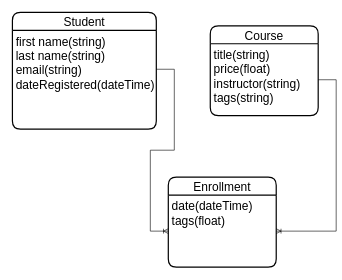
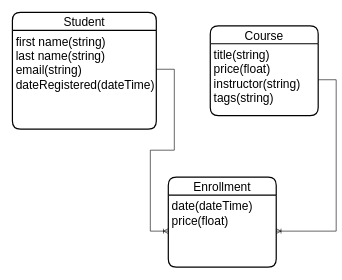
  <mxCell id="0" />
  <mxCell id="1" parent="0" />
  <mxCell id="2" value="Student" style="swimlane;childLayout=stackLayout;horizontal=1;startSize=30;horizontalStack=0;rounded=1;fontSize=20;fontStyle=0;strokeWidth=2;resizeParent=0;resizeLast=1;shadow=0;dashed=0;align=center;" vertex="1" parent="1"><mxGeometry x="20" y="20" width="240" height="195" as="geometry" /></mxCell>
  <mxCell id="3" value="first name(string)&#10;last name(string)&#10;email(string)&#10;dateRegistered(dateTime)&#10;" style="align=left;strokeColor=none;fillColor=none;spacingLeft=4;fontSize=20;verticalAlign=top;resizable=0;rotatable=0;part=1;" vertex="1" parent="2"><mxGeometry y="30" width="240" height="165" as="geometry" /></mxCell>
  <mxCell id="4" value="Course" style="swimlane;childLayout=stackLayout;horizontal=1;startSize=30;horizontalStack=0;rounded=1;fontSize=20;fontStyle=0;strokeWidth=2;resizeParent=0;resizeLast=1;shadow=0;dashed=0;align=center;" vertex="1" parent="1"><mxGeometry x="350" y="42.5" width="180" height="150" as="geometry" /></mxCell>
  <mxCell id="5" value="title(string)&#10;price(float)&#10;instructor(string)&#10;tags(string)" style="align=left;strokeColor=none;fillColor=none;spacingLeft=4;fontSize=20;verticalAlign=top;resizable=0;rotatable=0;part=1;" vertex="1" parent="4"><mxGeometry y="30" width="180" height="120" as="geometry" /></mxCell>
  <mxCell id="6" value="Enrollment" style="swimlane;childLayout=stackLayout;horizontal=1;startSize=30;horizontalStack=0;rounded=1;fontSize=20;fontStyle=0;strokeWidth=2;resizeParent=0;resizeLast=1;shadow=0;dashed=0;align=center;" vertex="1" parent="1"><mxGeometry x="280" y="295" width="180" height="150" as="geometry" /></mxCell>
- <mxCell id="7" value="date(dateTime)&lt;br&gt;tags(float)" style="align=left;strokeColor=none;fillColor=none;spacingLeft=4;fontSize=20;verticalAlign=top;resizable=0;rotatable=0;part=1;html=1;" vertex="1" parent="6"><mxGeometry y="30" width="180" height="120" as="geometry" /></mxCell>
+ <mxCell id="7" value="date(dateTime)&lt;br&gt;price(float)" style="align=left;strokeColor=none;fillColor=none;spacingLeft=4;fontSize=20;verticalAlign=top;resizable=0;rotatable=0;part=1;html=1;" vertex="1" parent="6"><mxGeometry y="30" width="180" height="120" as="geometry" /></mxCell>
  <mxCell id="8" value="" style="edgeStyle=entityRelationEdgeStyle;fontSize=12;html=1;endArrow=ERoneToMany;rounded=0;entryX=0;entryY=0.5;entryDx=0;entryDy=0;exitX=1;exitY=0.394;exitDx=0;exitDy=0;exitPerimeter=0;" edge="1" parent="1" source="3" target="7"><mxGeometry width="100" height="100" relative="1" as="geometry"><mxPoint x="270" y="115" as="sourcePoint" /><mxPoint x="430" y="155" as="targetPoint" /></mxGeometry></mxCell>
  <mxCell id="9" value="" style="edgeStyle=entityRelationEdgeStyle;fontSize=12;html=1;endArrow=ERoneToMany;rounded=0;" edge="1" parent="1" source="5" target="7"><mxGeometry width="100" height="100" relative="1" as="geometry"><mxPoint x="510" y="205" as="sourcePoint" /><mxPoint x="480" y="335" as="targetPoint" /></mxGeometry></mxCell>
